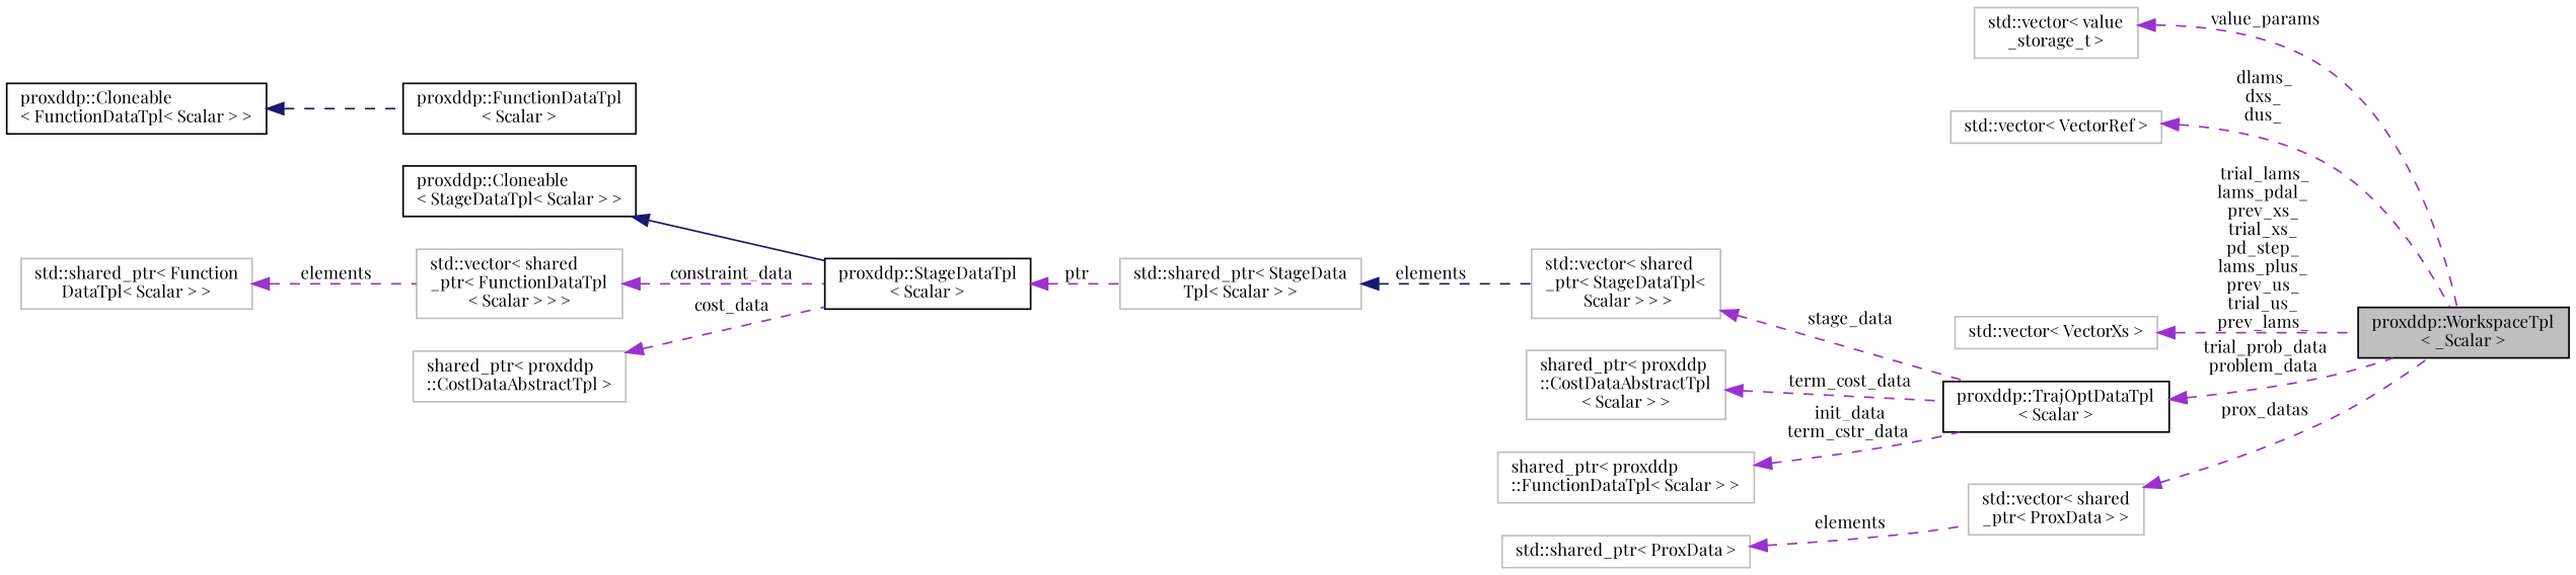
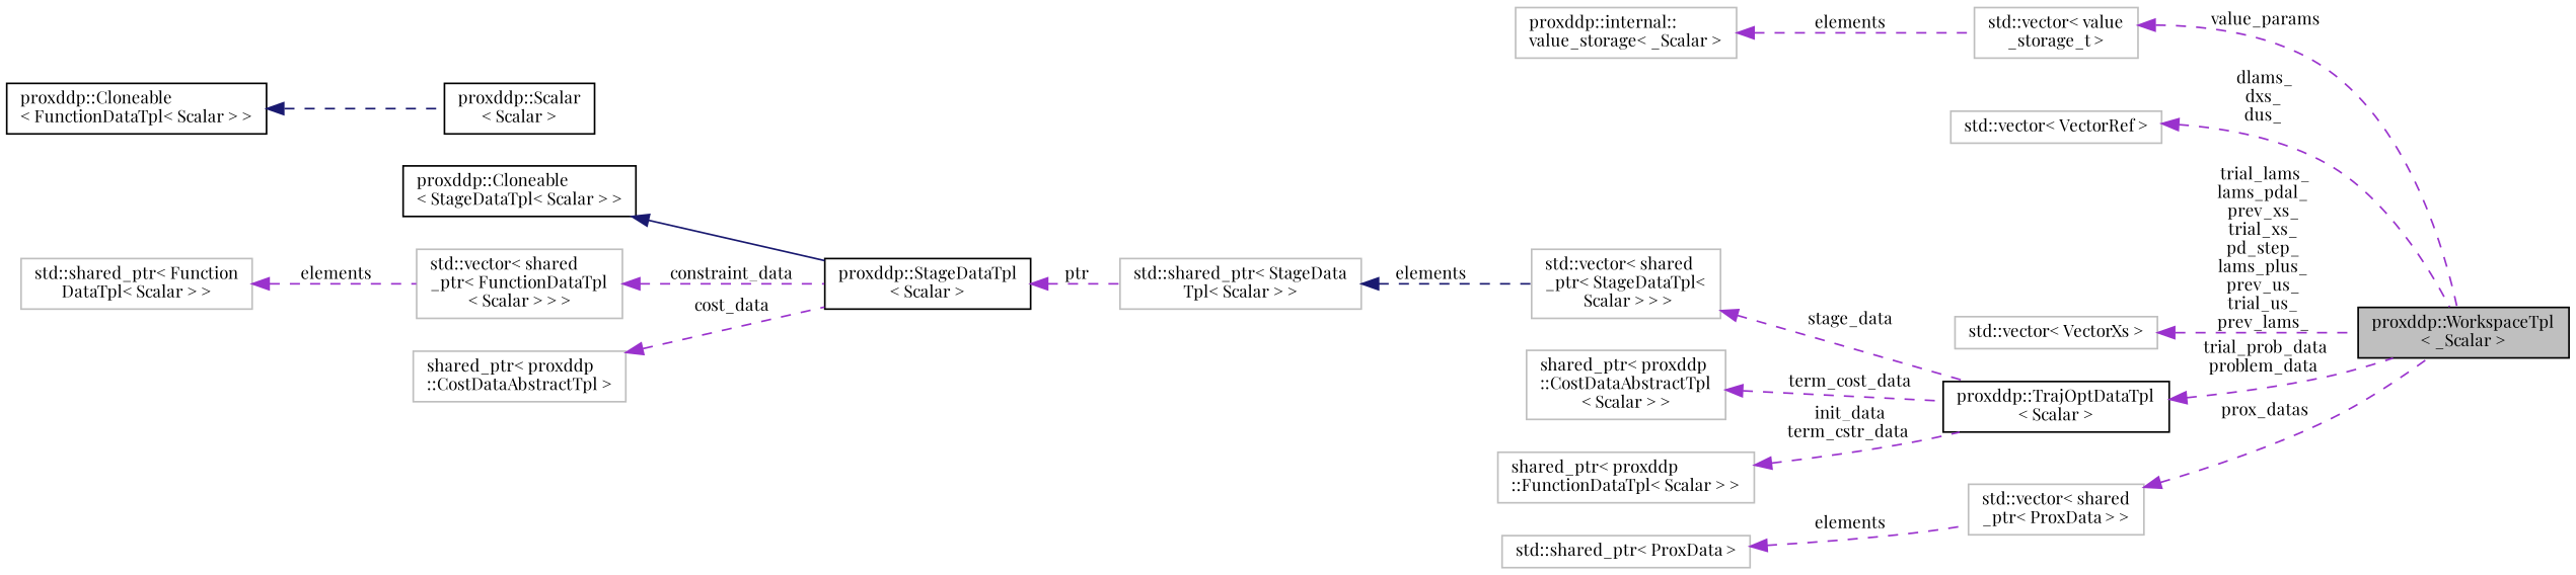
  digraph {
    fontname="Playfair Display"
    rankdir=LR
    node [color=grey75 fontname="Playfair Display" fontsize=10 shape=record]
    edge [color=darkorchid3 dir=back fontname="Playfair Display" fontsize=10 labelfontname=Helvetica labelfontsize=10 style=dashed]
    n1 [color=black fillcolor=grey75 fontcolor=black height=0.2 label="proxddp::WorkspaceTpl\l\< _Scalar \>" style=filled width=0.4]
    n2 [height=0.2 label="std::vector\< value\l_storage_t \>" width=0.4]
+   n3 [height=0.2 label="proxddp::internal::\lvalue_storage\< _Scalar \>" width=0.4]
    n4 [height=0.2 label="std::vector\< VectorRef \>" width=0.4]
    n5 [height=0.2 label="std::vector\< VectorXs \>" width=0.4]
    n6 [color=black height=0.2 label="proxddp::TrajOptDataTpl\l\< Scalar \>" width=0.4]
    n7 [height=0.2 label="std::vector\< shared\l_ptr\< StageDataTpl\<\l Scalar \> \> \>" width=0.4]
    n8 [height=0.2 label="std::shared_ptr\< StageData\lTpl\< Scalar \> \>" width=0.4]
    n9 [color=black height=0.2 label="proxddp::StageDataTpl\l\< Scalar \>" width=0.4]
    n10 [color=black height=0.2 label="proxddp::Cloneable\l\< StageDataTpl\< Scalar \> \>" width=0.4]
    n11 [height=0.2 label="std::vector\< shared\l_ptr\< FunctionDataTpl\l\< Scalar \> \> \>" width=0.4]
    n12 [height=0.2 label="std::shared_ptr\< Function\lDataTpl\< Scalar \> \>" width=0.4]
-   n13 [color=black height=0.2 label="proxddp::FunctionDataTpl\l\< Scalar \>" width=0.4]
+   n13 [color=black height=0.2 label="proxddp::Scalar\l\< Scalar \>" width=0.4]
    n14 [color=black height=0.2 label="proxddp::Cloneable\l\< FunctionDataTpl\< Scalar \> \>" width=0.4]
    n15 [height=0.2 label="shared_ptr\< proxddp\l::CostDataAbstractTpl \>" width=0.4]
    n16 [height=0.2 label="shared_ptr\< proxddp\l::CostDataAbstractTpl\l\< Scalar \> \>" width=0.4]
    n17 [height=0.2 label="shared_ptr\< proxddp\l::FunctionDataTpl\< Scalar \> \>" width=0.4]
    n18 [height=0.2 label="std::vector\< shared\l_ptr\< ProxData \> \>" width=0.4]
    n19 [height=0.2 label="std::shared_ptr\< ProxData \>" width=0.4]
    n2 -> n1 [label=" value_params"]
+   n3 -> n2 [label=" elements"]
    n4 -> n1 [label=" dlams_\ndxs_\ndus_"]
    n5 -> n1 [label=" trial_lams_\nlams_pdal_\nprev_xs_\ntrial_xs_\npd_step_\nlams_plus_\nprev_us_\ntrial_us_\nprev_lams_"]
    n6 -> n1 [label=" trial_prob_data\nproblem_data"]
    n7 -> n6 [label=" stage_data"]
    n8 -> n7 [color=midnightblue label=" elements"]
    n9 -> n8 [label=" ptr"]
    n10 -> n9 [color=midnightblue style=solid]
    n11 -> n9 [label=" constraint_data"]
    n12 -> n11 [label=" elements"]
    n14 -> n13 [color=midnightblue]
    n15 -> n9 [label=" cost_data"]
    n16 -> n6 [label=" term_cost_data"]
    n17 -> n6 [label=" init_data\nterm_cstr_data"]
    n18 -> n1 [label=" prox_datas"]
    n19 -> n18 [label=" elements"]
  }
